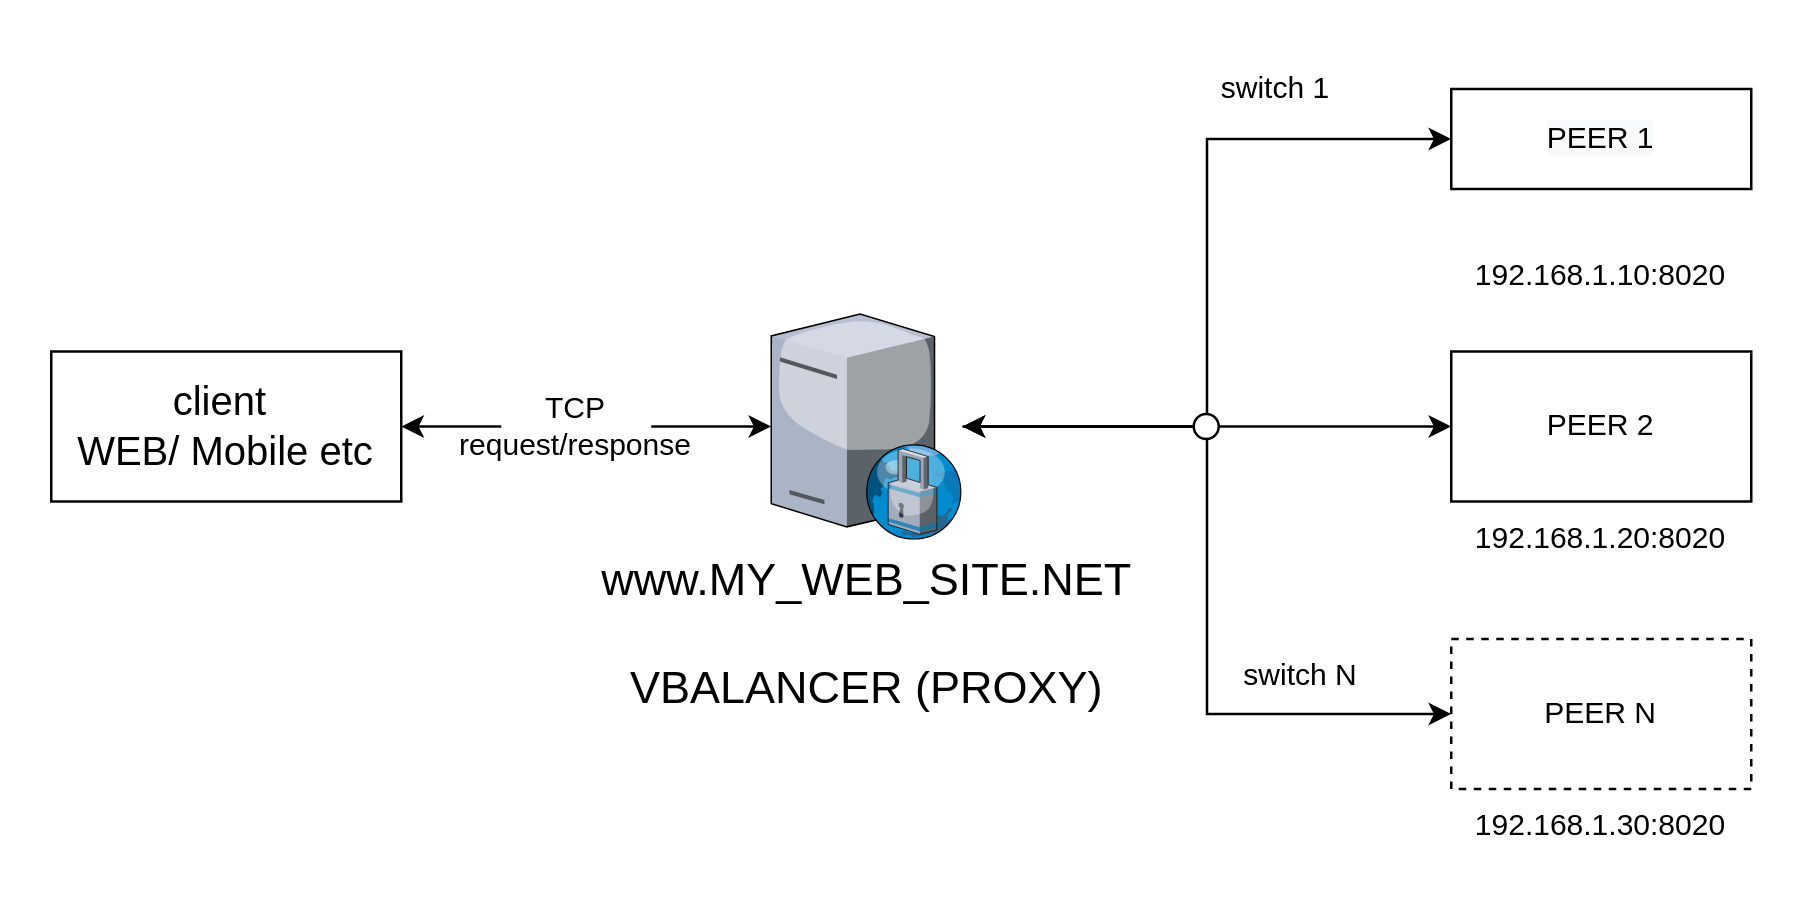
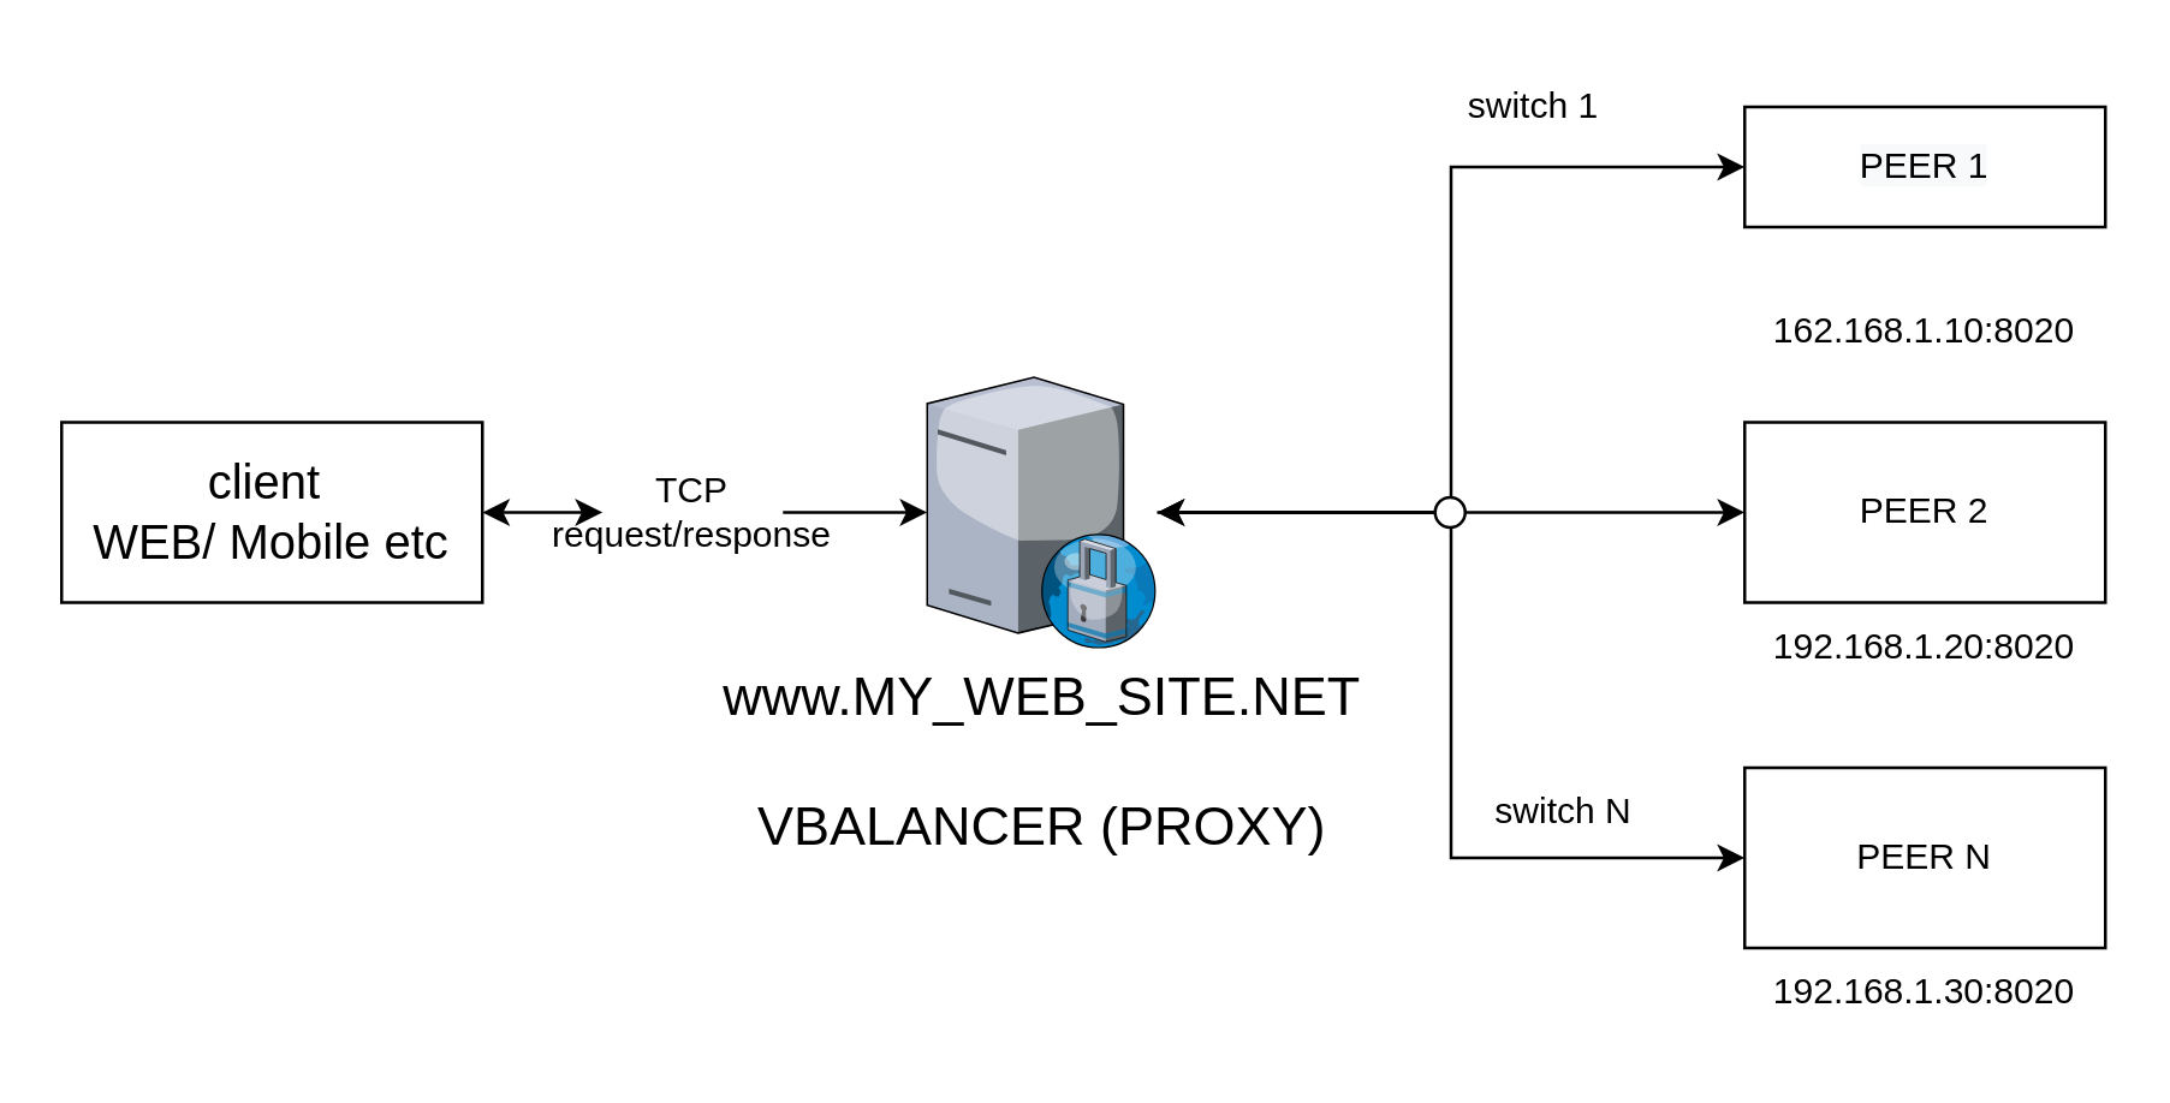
  <mxCell id="0" />
  <mxCell id="1" parent="0" />
  <mxCell id="2" value="&lt;font style=&quot;font-size: 16px&quot;&gt;client&amp;nbsp;&lt;br&gt;WEB/ Mobile etc&lt;br&gt;&lt;/font&gt;" style="rounded=0;whiteSpace=wrap;html=1;" parent="1" vertex="1"><mxGeometry x="20" y="140" width="140" height="60" as="geometry" /></mxCell>
  <mxCell id="3" value="&lt;font style=&quot;font-size: 18px&quot;&gt;www.MY_WEB_SITE.NET&lt;br&gt;&lt;br&gt;VBALANCER (PROXY)&lt;br&gt;&lt;br&gt;&lt;/font&gt;" style="verticalLabelPosition=bottom;sketch=0;aspect=fixed;html=1;verticalAlign=top;strokeColor=none;align=center;outlineConnect=0;shape=mxgraph.citrix.proxy_server;" parent="1" vertex="1"><mxGeometry x="308" y="125" width="76.5" height="90" as="geometry" /></mxCell>
  <mxCell id="4" value="&lt;span style=&quot;color: rgb(0 , 0 , 0) ; font-family: &amp;#34;helvetica&amp;#34; ; font-size: 12px ; font-style: normal ; font-weight: 400 ; letter-spacing: normal ; text-align: center ; text-indent: 0px ; text-transform: none ; word-spacing: 0px ; background-color: rgb(248 , 249 , 250) ; display: inline ; float: none&quot;&gt;PEER 1&lt;/span&gt;" style="rounded=0;whiteSpace=wrap;html=1;" parent="1" vertex="1"><mxGeometry x="580" y="35" width="120" height="40" as="geometry" /></mxCell>
- <mxCell id="5" value="192.168.1.10:8020" style="text;html=1;strokeColor=none;fillColor=none;align=center;verticalAlign=middle;whiteSpace=wrap;rounded=0;" parent="1" vertex="1"><mxGeometry x="580" y="95" width="120" height="30" as="geometry" /></mxCell>
+ <mxCell id="5" value="162.168.1.10:8020" style="text;html=1;strokeColor=none;fillColor=none;align=center;verticalAlign=middle;whiteSpace=wrap;rounded=0;" parent="1" vertex="1"><mxGeometry x="580" y="95" width="120" height="30" as="geometry" /></mxCell>
  <mxCell id="6" value="&lt;span style=&quot;font-family: &amp;#34;helvetica&amp;#34;&quot;&gt;PEER 2&lt;/span&gt;" style="rounded=0;whiteSpace=wrap;html=1;" parent="1" vertex="1"><mxGeometry x="580" y="140" width="120" height="60" as="geometry" /></mxCell>
  <mxCell id="7" value="192.168.1.20:8020" style="text;html=1;strokeColor=none;fillColor=none;align=center;verticalAlign=middle;whiteSpace=wrap;rounded=0;" parent="1" vertex="1"><mxGeometry x="580" y="200" width="120" height="30" as="geometry" /></mxCell>
- <mxCell id="8" value="&lt;span style=&quot;font-family: &amp;#34;helvetica&amp;#34;&quot;&gt;PEER N&lt;/span&gt;" style="rounded=0;whiteSpace=wrap;html=1;dashed=1;" parent="1" vertex="1"><mxGeometry x="580" y="255" width="120" height="60" as="geometry" /></mxCell>
+ <mxCell id="8" value="&lt;span style=&quot;font-family: &amp;#34;helvetica&amp;#34;&quot;&gt;PEER N&lt;/span&gt;" style="rounded=0;whiteSpace=wrap;html=1;" parent="1" vertex="1"><mxGeometry x="580" y="255" width="120" height="60" as="geometry" /></mxCell>
  <mxCell id="9" value="192.168.1.30:8020" style="text;html=1;strokeColor=none;fillColor=none;align=center;verticalAlign=middle;whiteSpace=wrap;rounded=0;" parent="1" vertex="1"><mxGeometry x="580" y="315" width="120" height="30" as="geometry" /></mxCell>
  <mxCell id="10" value="" style="endArrow=classic;startArrow=none;html=1;rounded=0;edgeStyle=orthogonalEdgeStyle;exitX=1;exitY=0.5;exitDx=0;exitDy=0;" parent="1" source="16" target="3" edge="1"><mxGeometry width="50" height="50" relative="1" as="geometry"><mxPoint x="170" y="285" as="sourcePoint" /><mxPoint x="220" y="235" as="targetPoint" /></mxGeometry></mxCell>
  <mxCell id="11" value="" style="endArrow=classic;html=1;rounded=0;edgeStyle=orthogonalEdgeStyle;entryX=0;entryY=0.5;entryDx=0;entryDy=0;" parent="1" source="3" target="4" edge="1"><mxGeometry width="50" height="50" relative="1" as="geometry"><mxPoint x="350" y="25" as="sourcePoint" /><mxPoint x="400" y="-25" as="targetPoint" /></mxGeometry></mxCell>
  <mxCell id="12" value="" style="endArrow=classic;startArrow=classic;html=1;rounded=0;edgeStyle=orthogonalEdgeStyle;entryX=0;entryY=0.5;entryDx=0;entryDy=0;" parent="1" source="3" target="6" edge="1"><mxGeometry width="50" height="50" relative="1" as="geometry"><mxPoint x="410" y="415" as="sourcePoint" /><mxPoint x="460" y="365" as="targetPoint" /></mxGeometry></mxCell>
  <mxCell id="13" value="" style="endArrow=classic;startArrow=classic;html=1;rounded=0;edgeStyle=orthogonalEdgeStyle;entryX=0;entryY=0.5;entryDx=0;entryDy=0;" parent="1" source="3" target="8" edge="1"><mxGeometry width="50" height="50" relative="1" as="geometry"><mxPoint x="390" y="425" as="sourcePoint" /><mxPoint x="440" y="375" as="targetPoint" /></mxGeometry></mxCell>
  <mxCell id="14" value="switch 1" style="text;html=1;strokeColor=none;fillColor=none;align=center;verticalAlign=middle;whiteSpace=wrap;rounded=0;" parent="1" vertex="1"><mxGeometry x="480" y="20" width="60" height="30" as="geometry" /></mxCell>
  <mxCell id="15" value="switch N" style="text;html=1;strokeColor=none;fillColor=none;align=center;verticalAlign=middle;whiteSpace=wrap;rounded=0;" parent="1" vertex="1"><mxGeometry x="490" y="255" width="60" height="30" as="geometry" /></mxCell>
  <mxCell id="16" value="TCP request/response" style="text;html=1;strokeColor=none;fillColor=none;align=center;verticalAlign=middle;whiteSpace=wrap;rounded=0;" vertex="1" parent="1"><mxGeometry x="200" y="155" width="60" height="30" as="geometry" /></mxCell>
- <mxCell id="17" value="" style="endArrow=none;startArrow=classic;html=1;rounded=0;edgeStyle=orthogonalEdgeStyle;exitX=1;exitY=0.5;exitDx=0;exitDy=0;" edge="1" parent="1" source="2" target="16"><mxGeometry width="50" height="50" relative="1" as="geometry"><mxPoint x="160" y="170" as="sourcePoint" /><mxPoint x="308" y="170" as="targetPoint" /></mxGeometry></mxCell>
+ <mxCell id="17" value="" style="endArrow=classic;startArrow=classic;html=1;rounded=0;edgeStyle=orthogonalEdgeStyle;exitX=1;exitY=0.5;exitDx=0;exitDy=0;" edge="1" parent="1" source="2" target="16"><mxGeometry width="50" height="50" relative="1" as="geometry"><mxPoint x="160" y="170" as="sourcePoint" /><mxPoint x="308" y="170" as="targetPoint" /></mxGeometry></mxCell>
  <mxCell id="18" value="" style="ellipse;whiteSpace=wrap;html=1;aspect=fixed;" vertex="1" parent="1"><mxGeometry x="477" y="165" width="10" height="10" as="geometry" /></mxCell>
